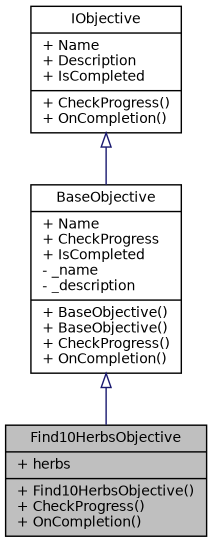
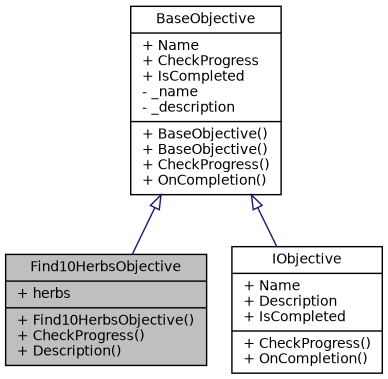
  digraph {
    node [color=black fillcolor=white fontname=Helvetica fontsize=10 shape=record style=filled]
    edge [arrowtail=onormal color=midnightblue dir=back fontname=Helvetica fontsize=10 labelfontname=Helvetica labelfontsize=10 style=solid]
-   n1 [fillcolor=grey75 fontcolor=black height=0.2 label="{Find10HerbsObjective\n|+ herbs\l|+ Find10HerbsObjective()\l+ CheckProgress()\l+ OnCompletion()\l}" width=0.4]
+   n1 [fillcolor=grey75 fontcolor=black height=0.2 label="{Find10HerbsObjective\n|+ herbs\l|+ Find10HerbsObjective()\l+ CheckProgress()\l+ Description()\l}" width=0.4]
    n2 [height=0.2 label="{BaseObjective\n|+ Name\l+ CheckProgress\l+ IsCompleted\l- _name\l- _description\l|+ BaseObjective()\l+ BaseObjective()\l+ CheckProgress()\l+ OnCompletion()\l}" width=0.4]
    n3 [height=0.2 label="{IObjective\n|+ Name\l+ Description\l+ IsCompleted\l|+ CheckProgress()\l+ OnCompletion()\l}" width=0.4]
    n2 -> n1
-   n3 -> n2
+   n2 -> n3
  }
